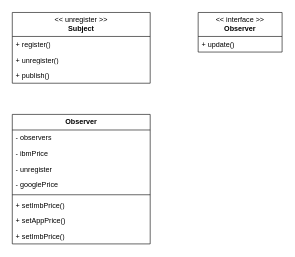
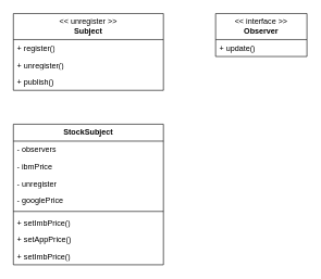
  <mxCell id="0" />
  <mxCell id="1" parent="0" />
  <mxCell id="2" value="&amp;lt;&amp;lt; unregister &amp;gt;&amp;gt;&lt;br&gt;&lt;b&gt;Subject&lt;/b&gt;" style="swimlane;fontStyle=0;childLayout=stackLayout;horizontal=1;startSize=40;fillColor=none;horizontalStack=0;resizeParent=1;resizeParentMax=0;resizeLast=0;collapsible=1;marginBottom=0;whiteSpace=wrap;html=1;" parent="1" vertex="1"><mxGeometry x="20" y="20" width="230" height="118" as="geometry" /></mxCell>
  <mxCell id="3" value="+ register()" style="text;strokeColor=none;fillColor=none;align=left;verticalAlign=top;spacingLeft=4;spacingRight=4;overflow=hidden;rotatable=0;points=[[0,0.5],[1,0.5]];portConstraint=eastwest;whiteSpace=wrap;html=1;" parent="2" vertex="1"><mxGeometry y="40" width="230" height="26" as="geometry" /></mxCell>
  <mxCell id="4" value="+ unregister()" style="text;strokeColor=none;fillColor=none;align=left;verticalAlign=top;spacingLeft=4;spacingRight=4;overflow=hidden;rotatable=0;points=[[0,0.5],[1,0.5]];portConstraint=eastwest;whiteSpace=wrap;html=1;" parent="2" vertex="1"><mxGeometry y="66" width="230" height="26" as="geometry" /></mxCell>
  <mxCell id="5" value="+ publish()" style="text;strokeColor=none;fillColor=none;align=left;verticalAlign=top;spacingLeft=4;spacingRight=4;overflow=hidden;rotatable=0;points=[[0,0.5],[1,0.5]];portConstraint=eastwest;whiteSpace=wrap;html=1;" parent="2" vertex="1"><mxGeometry y="92" width="230" height="26" as="geometry" /></mxCell>
  <mxCell id="6" value="&amp;lt;&amp;lt; interface &amp;gt;&amp;gt;&lt;br style=&quot;border-color: var(--border-color);&quot;&gt;&lt;b&gt;Observer&lt;/b&gt;" style="swimlane;fontStyle=0;childLayout=stackLayout;horizontal=1;startSize=40;fillColor=none;horizontalStack=0;resizeParent=1;resizeParentMax=0;resizeLast=0;collapsible=1;marginBottom=0;whiteSpace=wrap;html=1;" parent="1" vertex="1"><mxGeometry x="330" y="20" width="140" height="66" as="geometry" /></mxCell>
  <mxCell id="7" value="+ update()" style="text;strokeColor=none;fillColor=none;align=left;verticalAlign=top;spacingLeft=4;spacingRight=4;overflow=hidden;rotatable=0;points=[[0,0.5],[1,0.5]];portConstraint=eastwest;whiteSpace=wrap;html=1;" parent="6" vertex="1"><mxGeometry y="40" width="140" height="26" as="geometry" /></mxCell>
- <mxCell id="8" value="&lt;b&gt;Observer&lt;/b&gt;" style="swimlane;fontStyle=0;childLayout=stackLayout;horizontal=1;startSize=26;fillColor=none;horizontalStack=0;resizeParent=1;resizeParentMax=0;resizeLast=0;collapsible=1;marginBottom=0;whiteSpace=wrap;html=1;" vertex="1" parent="1"><mxGeometry x="20" y="190" width="230" height="216" as="geometry" /></mxCell>
+ <mxCell id="8" value="&lt;b&gt;StockSubject&lt;/b&gt;" style="swimlane;fontStyle=0;childLayout=stackLayout;horizontal=1;startSize=26;fillColor=none;horizontalStack=0;resizeParent=1;resizeParentMax=0;resizeLast=0;collapsible=1;marginBottom=0;whiteSpace=wrap;html=1;" vertex="1" parent="1"><mxGeometry x="20" y="190" width="230" height="216" as="geometry" /></mxCell>
  <mxCell id="9" value="- observers" style="text;strokeColor=none;fillColor=none;align=left;verticalAlign=top;spacingLeft=4;spacingRight=4;overflow=hidden;rotatable=0;points=[[0,0.5],[1,0.5]];portConstraint=eastwest;whiteSpace=wrap;html=1;" vertex="1" parent="8"><mxGeometry y="26" width="230" height="26" as="geometry" /></mxCell>
  <mxCell id="10" value="- ibmPrice" style="text;strokeColor=none;fillColor=none;align=left;verticalAlign=top;spacingLeft=4;spacingRight=4;overflow=hidden;rotatable=0;points=[[0,0.5],[1,0.5]];portConstraint=eastwest;whiteSpace=wrap;html=1;" vertex="1" parent="8"><mxGeometry y="52" width="230" height="26" as="geometry" /></mxCell>
  <mxCell id="11" value="-&amp;nbsp;unregister" style="text;strokeColor=none;fillColor=none;align=left;verticalAlign=top;spacingLeft=4;spacingRight=4;overflow=hidden;rotatable=0;points=[[0,0.5],[1,0.5]];portConstraint=eastwest;whiteSpace=wrap;html=1;" vertex="1" parent="8"><mxGeometry y="78" width="230" height="26" as="geometry" /></mxCell>
  <mxCell id="12" value="- googlePrice" style="text;strokeColor=none;fillColor=none;align=left;verticalAlign=top;spacingLeft=4;spacingRight=4;overflow=hidden;rotatable=0;points=[[0,0.5],[1,0.5]];portConstraint=eastwest;whiteSpace=wrap;html=1;" vertex="1" parent="8"><mxGeometry y="104" width="230" height="26" as="geometry" /></mxCell>
  <mxCell id="13" value="" style="line;strokeWidth=1;fillColor=none;align=left;verticalAlign=middle;spacingTop=-1;spacingLeft=3;spacingRight=3;rotatable=0;labelPosition=right;points=[];portConstraint=eastwest;strokeColor=inherit;" vertex="1" parent="8"><mxGeometry y="130" width="230" height="8" as="geometry" /></mxCell>
  <mxCell id="14" value="+ setImbPrice()" style="text;strokeColor=none;fillColor=none;align=left;verticalAlign=top;spacingLeft=4;spacingRight=4;overflow=hidden;rotatable=0;points=[[0,0.5],[1,0.5]];portConstraint=eastwest;whiteSpace=wrap;html=1;" vertex="1" parent="8"><mxGeometry y="138" width="230" height="26" as="geometry" /></mxCell>
  <mxCell id="15" value="+ setAppPrice()" style="text;strokeColor=none;fillColor=none;align=left;verticalAlign=top;spacingLeft=4;spacingRight=4;overflow=hidden;rotatable=0;points=[[0,0.5],[1,0.5]];portConstraint=eastwest;whiteSpace=wrap;html=1;" vertex="1" parent="8"><mxGeometry y="164" width="230" height="26" as="geometry" /></mxCell>
  <mxCell id="16" value="+ setImbPrice()" style="text;strokeColor=none;fillColor=none;align=left;verticalAlign=top;spacingLeft=4;spacingRight=4;overflow=hidden;rotatable=0;points=[[0,0.5],[1,0.5]];portConstraint=eastwest;whiteSpace=wrap;html=1;" vertex="1" parent="8"><mxGeometry y="190" width="230" height="26" as="geometry" /></mxCell>
